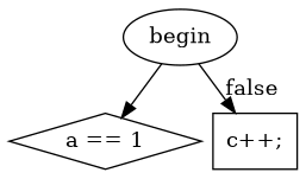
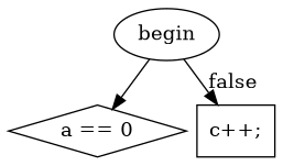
  digraph {
    nodesep=0.1
    ranksep=0.1
    node [fillcolor=white style=filled]
    n1 [label=begin shape=ellipse]
-   n2 [label="a == 1" shape=diamond]
+   n2 [label="a == 0" shape=diamond]
    n3 [label="c++;" shape=box]
    n1 -> n2
    n1 -> n3 [label=false minlen=1]
  }
